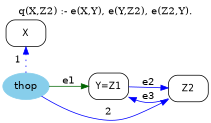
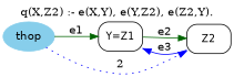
  strict digraph {
    label="q(X,Z2) :- e(X,Y), e(Y,Z2), e(Z2,Y)."
    labelloc=t
    rankdir=LR
    node [fontname="Helvetica-Narrow" shape=box style=rounded]
    edge [color=blue fontname=helvetica]
-   X [height=0.5 width=0.75]
    n2 [height=0.5 label="Y=Z1" width=0.75]
    Z2 [height=0.5 width=0.75]
    thop [color=skyblue fillcolor=skyblue fontname=helvetica height=0.5 shape=oval style="filled,rounded" width=0.79437]
-   n2 -> Z2 [label=e2]
+   n2 -> Z2 [color=darkgreen label=e2]
    Z2 -> n2 [label=e3]
-   thop -> X [constraint=false label=1 style=dotted fontname=""]
    thop -> n2 [color=darkgreen label=e1]
-   thop -> Z2 [constraint=false label=2 style=solid fontname=""]
+   thop -> Z2 [constraint=false label=2 style=dotted fontname=""]
  }
